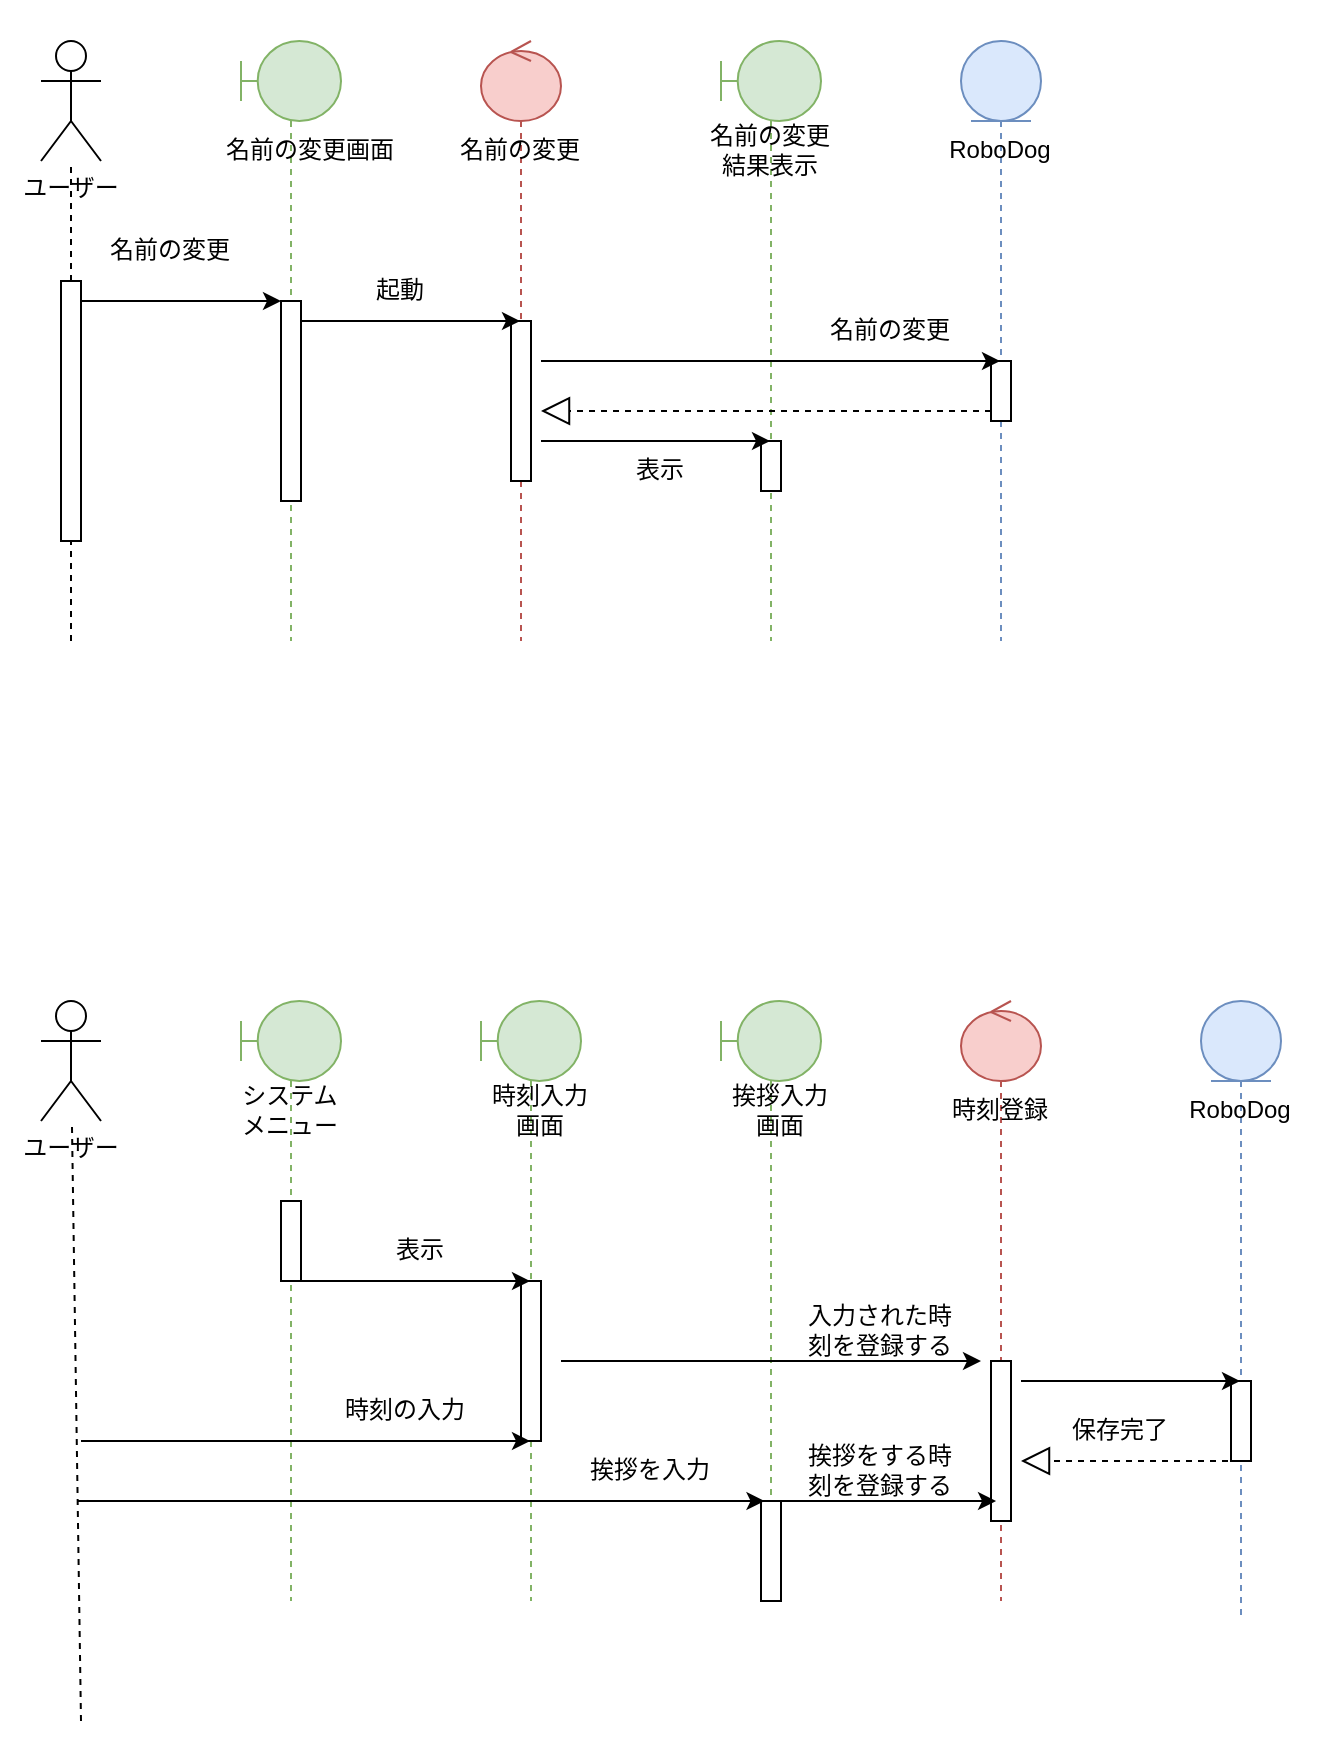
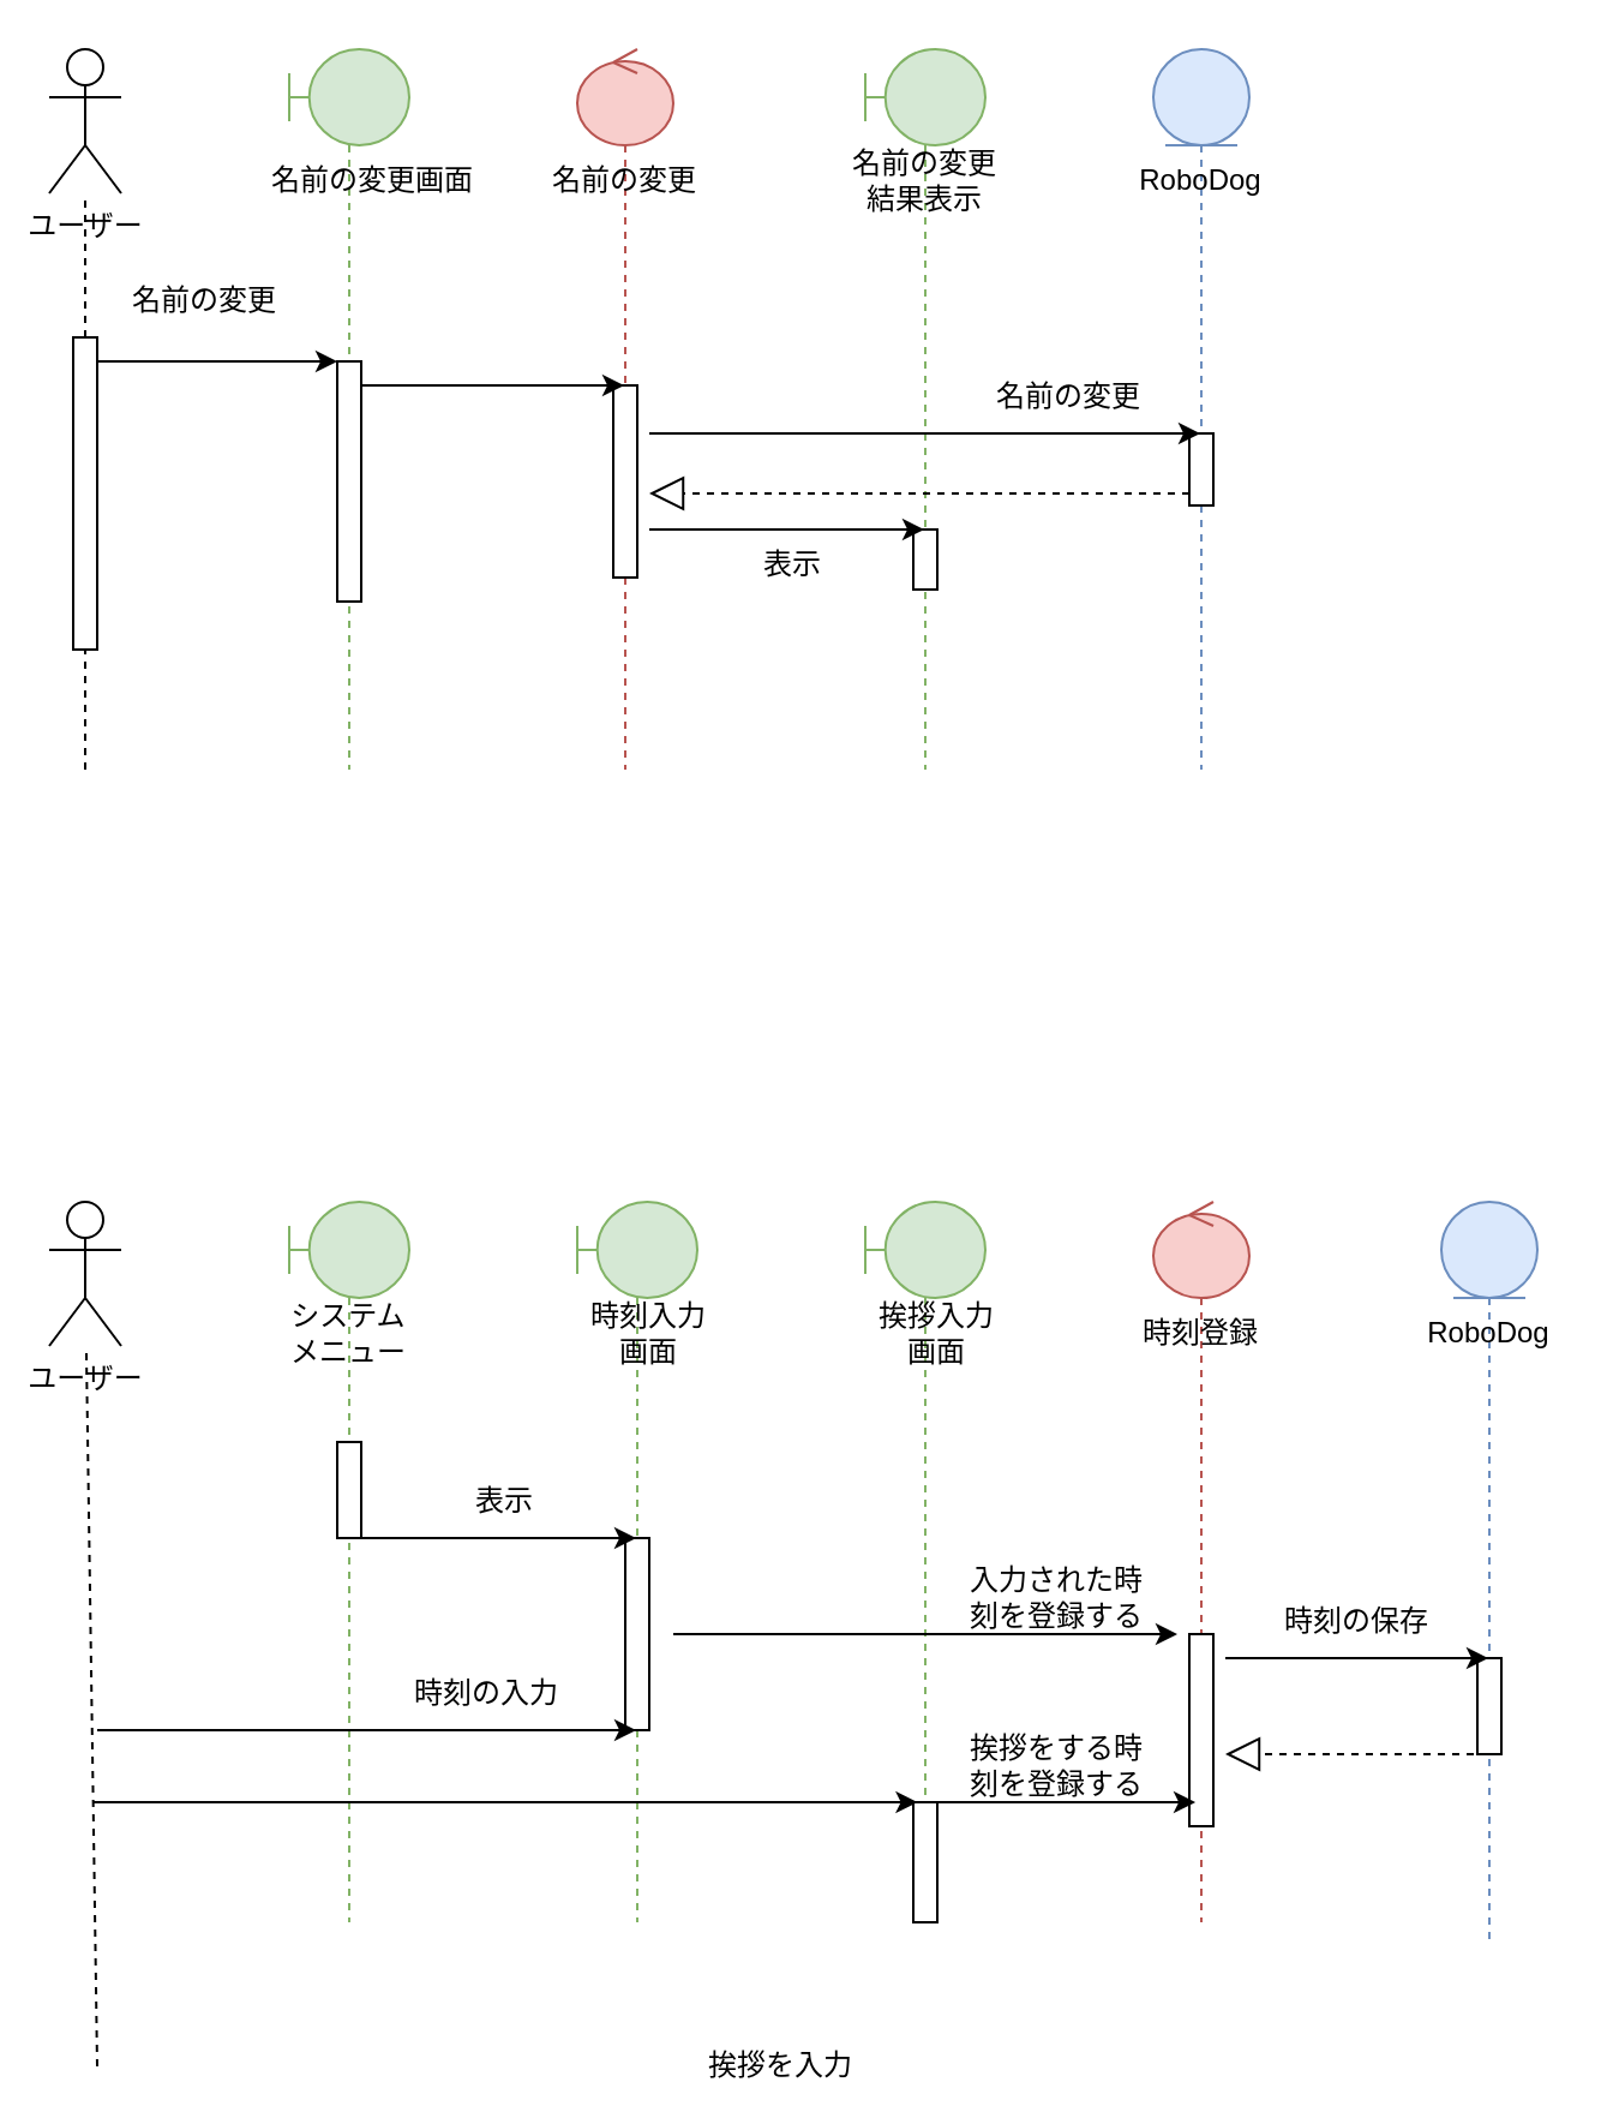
  <mxCell id="0" />
  <mxCell id="1" parent="0" />
  <mxCell id="2" value="" style="shape=umlLifeline;perimeter=lifelinePerimeter;whiteSpace=wrap;html=1;container=1;dropTarget=0;collapsible=0;recursiveResize=0;outlineConnect=0;portConstraint=eastwest;newEdgeStyle={&quot;curved&quot;:0,&quot;rounded&quot;:0};participant=umlBoundary;fillColor=#d5e8d4;strokeColor=#82b366;" vertex="1" parent="1"><mxGeometry x="120" y="20" width="50" height="300" as="geometry" /></mxCell>
  <mxCell id="3" value="" style="html=1;points=[[0,0,0,0,5],[0,1,0,0,-5],[1,0,0,0,5],[1,1,0,0,-5]];perimeter=orthogonalPerimeter;outlineConnect=0;targetShapes=umlLifeline;portConstraint=eastwest;newEdgeStyle={&quot;curved&quot;:0,&quot;rounded&quot;:0};" vertex="1" parent="2"><mxGeometry x="20" y="130" width="10" height="100" as="geometry" /></mxCell>
  <mxCell id="4" value="" style="shape=umlLifeline;perimeter=lifelinePerimeter;whiteSpace=wrap;html=1;container=1;dropTarget=0;collapsible=0;recursiveResize=0;outlineConnect=0;portConstraint=eastwest;newEdgeStyle={&quot;curved&quot;:0,&quot;rounded&quot;:0};participant=umlBoundary;fillColor=#d5e8d4;strokeColor=#82b366;" vertex="1" parent="1"><mxGeometry x="360" y="20" width="50" height="300" as="geometry" /></mxCell>
  <mxCell id="5" value="" style="html=1;points=[[0,0,0,0,5],[0,1,0,0,-5],[1,0,0,0,5],[1,1,0,0,-5]];perimeter=orthogonalPerimeter;outlineConnect=0;targetShapes=umlLifeline;portConstraint=eastwest;newEdgeStyle={&quot;curved&quot;:0,&quot;rounded&quot;:0};" vertex="1" parent="4"><mxGeometry x="20" y="200" width="10" height="25" as="geometry" /></mxCell>
  <mxCell id="6" value="" style="shape=umlLifeline;perimeter=lifelinePerimeter;whiteSpace=wrap;html=1;container=1;dropTarget=0;collapsible=0;recursiveResize=0;outlineConnect=0;portConstraint=eastwest;newEdgeStyle={&quot;curved&quot;:0,&quot;rounded&quot;:0};participant=umlControl;fillColor=#f8cecc;strokeColor=#b85450;" vertex="1" parent="1"><mxGeometry x="240" y="20" width="40" height="300" as="geometry" /></mxCell>
  <mxCell id="7" value="" style="html=1;points=[[0,0,0,0,5],[0,1,0,0,-5],[1,0,0,0,5],[1,1,0,0,-5]];perimeter=orthogonalPerimeter;outlineConnect=0;targetShapes=umlLifeline;portConstraint=eastwest;newEdgeStyle={&quot;curved&quot;:0,&quot;rounded&quot;:0};" vertex="1" parent="6"><mxGeometry x="15" y="140" width="10" height="80" as="geometry" /></mxCell>
  <mxCell id="8" value="ユーザー" style="shape=umlActor;verticalLabelPosition=bottom;verticalAlign=top;html=1;" vertex="1" parent="1"><mxGeometry x="20" y="20" width="30" height="60" as="geometry" /></mxCell>
  <mxCell id="9" value="" style="endArrow=none;dashed=1;html=1;rounded=0;" edge="1" parent="1" source="11" target="8"><mxGeometry width="50" height="50" relative="1" as="geometry"><mxPoint x="35" y="480" as="sourcePoint" /><mxPoint x="10" y="100" as="targetPoint" /></mxGeometry></mxCell>
  <mxCell id="10" value="" style="endArrow=none;dashed=1;html=1;rounded=0;" edge="1" parent="1" target="11"><mxGeometry width="50" height="50" relative="1" as="geometry"><mxPoint x="35" y="320" as="sourcePoint" /><mxPoint x="35" y="80" as="targetPoint" /></mxGeometry></mxCell>
  <mxCell id="11" value="" style="html=1;points=[[0,0,0,0,5],[0,1,0,0,-5],[1,0,0,0,5],[1,1,0,0,-5]];perimeter=orthogonalPerimeter;outlineConnect=0;targetShapes=umlLifeline;portConstraint=eastwest;newEdgeStyle={&quot;curved&quot;:0,&quot;rounded&quot;:0};" vertex="1" parent="1"><mxGeometry x="30" y="140" width="10" height="130" as="geometry" /></mxCell>
  <mxCell id="12" value="名前の変更画面" style="text;html=1;align=center;verticalAlign=middle;whiteSpace=wrap;rounded=0;" vertex="1" parent="1"><mxGeometry x="110" y="60" width="90" height="30" as="geometry" /></mxCell>
  <mxCell id="13" value="名前の変更" style="text;html=1;align=center;verticalAlign=middle;whiteSpace=wrap;rounded=0;" vertex="1" parent="1"><mxGeometry x="50" y="110" width="70" height="30" as="geometry" /></mxCell>
  <mxCell id="14" value="" style="shape=umlLifeline;perimeter=lifelinePerimeter;whiteSpace=wrap;html=1;container=1;dropTarget=0;collapsible=0;recursiveResize=0;outlineConnect=0;portConstraint=eastwest;newEdgeStyle={&quot;curved&quot;:0,&quot;rounded&quot;:0};participant=umlEntity;fillColor=#dae8fc;strokeColor=#6c8ebf;" vertex="1" parent="1"><mxGeometry x="480" y="20" width="40" height="300" as="geometry" /></mxCell>
  <mxCell id="15" value="" style="html=1;points=[[0,0,0,0,5],[0,1,0,0,-5],[1,0,0,0,5],[1,1,0,0,-5]];perimeter=orthogonalPerimeter;outlineConnect=0;targetShapes=umlLifeline;portConstraint=eastwest;newEdgeStyle={&quot;curved&quot;:0,&quot;rounded&quot;:0};" vertex="1" parent="14"><mxGeometry x="15" y="160" width="10" height="30" as="geometry" /></mxCell>
  <mxCell id="16" value="名前の変更" style="text;html=1;align=center;verticalAlign=middle;whiteSpace=wrap;rounded=0;" vertex="1" parent="1"><mxGeometry x="225" y="60" width="70" height="30" as="geometry" /></mxCell>
  <mxCell id="17" value="RoboDog" style="text;html=1;align=center;verticalAlign=middle;whiteSpace=wrap;rounded=0;" vertex="1" parent="1"><mxGeometry x="470" y="60" width="60" height="30" as="geometry" /></mxCell>
  <mxCell id="18" value="名前の変更結果表示" style="text;html=1;align=center;verticalAlign=middle;whiteSpace=wrap;rounded=0;" vertex="1" parent="1"><mxGeometry x="350" y="60" width="70" height="30" as="geometry" /></mxCell>
  <mxCell id="19" value="" style="endArrow=classic;html=1;rounded=0;" edge="1" parent="1"><mxGeometry width="50" height="50" relative="1" as="geometry"><mxPoint x="40" y="150" as="sourcePoint" /><mxPoint x="140" y="150" as="targetPoint" /></mxGeometry></mxCell>
  <mxCell id="20" value="" style="endArrow=classic;html=1;rounded=0;" edge="1" parent="1" source="3" target="6"><mxGeometry width="50" height="50" relative="1" as="geometry"><mxPoint x="180" y="150" as="sourcePoint" /><mxPoint x="230" y="150" as="targetPoint" /><Array as="points"><mxPoint x="190" y="160" /></Array></mxGeometry></mxCell>
  <mxCell id="21" value="" style="endArrow=classic;html=1;rounded=0;" edge="1" parent="1" target="4"><mxGeometry width="50" height="50" relative="1" as="geometry"><mxPoint x="270" y="220" as="sourcePoint" /><mxPoint x="500.45" y="220" as="targetPoint" /></mxGeometry></mxCell>
  <mxCell id="22" value="表示" style="text;html=1;align=center;verticalAlign=middle;whiteSpace=wrap;rounded=0;" vertex="1" parent="1"><mxGeometry x="300" y="220" width="60" height="30" as="geometry" /></mxCell>
- <mxCell id="23" value="起動" style="text;html=1;align=center;verticalAlign=middle;whiteSpace=wrap;rounded=0;" vertex="1" parent="1"><mxGeometry x="170" y="130" width="60" height="30" as="geometry" /></mxCell>
  <mxCell id="24" value="" style="endArrow=classic;html=1;rounded=0;" edge="1" parent="1" target="14"><mxGeometry width="50" height="50" relative="1" as="geometry"><mxPoint x="270" y="180" as="sourcePoint" /><mxPoint x="373.5" y="180" as="targetPoint" /></mxGeometry></mxCell>
  <mxCell id="25" value="" style="endArrow=block;dashed=1;endFill=0;endSize=12;html=1;rounded=0;exitX=0;exitY=1;exitDx=0;exitDy=-5;exitPerimeter=0;" edge="1" parent="1" source="15"><mxGeometry width="160" relative="1" as="geometry"><mxPoint x="430" y="185" as="sourcePoint" /><mxPoint x="270" y="205" as="targetPoint" /></mxGeometry></mxCell>
  <mxCell id="26" value="名前の変更" style="text;html=1;align=center;verticalAlign=middle;whiteSpace=wrap;rounded=0;" vertex="1" parent="1"><mxGeometry x="410" y="150" width="70" height="30" as="geometry" /></mxCell>
  <mxCell id="27" value="ユーザー" style="shape=umlActor;verticalLabelPosition=bottom;verticalAlign=top;html=1;" vertex="1" parent="1"><mxGeometry x="20" y="500" width="30" height="60" as="geometry" /></mxCell>
  <mxCell id="28" value="" style="shape=umlLifeline;perimeter=lifelinePerimeter;whiteSpace=wrap;html=1;container=1;dropTarget=0;collapsible=0;recursiveResize=0;outlineConnect=0;portConstraint=eastwest;newEdgeStyle={&quot;curved&quot;:0,&quot;rounded&quot;:0};participant=umlBoundary;fillColor=#d5e8d4;strokeColor=#82b366;" vertex="1" parent="1"><mxGeometry x="240" y="500" width="50" height="300" as="geometry" /></mxCell>
  <mxCell id="29" value="" style="html=1;points=[[0,0,0,0,5],[0,1,0,0,-5],[1,0,0,0,5],[1,1,0,0,-5]];perimeter=orthogonalPerimeter;outlineConnect=0;targetShapes=umlLifeline;portConstraint=eastwest;newEdgeStyle={&quot;curved&quot;:0,&quot;rounded&quot;:0};" vertex="1" parent="28"><mxGeometry x="20" y="140" width="10" height="80" as="geometry" /></mxCell>
  <mxCell id="30" value="" style="shape=umlLifeline;perimeter=lifelinePerimeter;whiteSpace=wrap;html=1;container=1;dropTarget=0;collapsible=0;recursiveResize=0;outlineConnect=0;portConstraint=eastwest;newEdgeStyle={&quot;curved&quot;:0,&quot;rounded&quot;:0};participant=umlBoundary;fillColor=#d5e8d4;strokeColor=#82b366;" vertex="1" parent="1"><mxGeometry x="120" y="500" width="50" height="300" as="geometry" /></mxCell>
  <mxCell id="31" value="" style="html=1;points=[[0,0,0,0,5],[0,1,0,0,-5],[1,0,0,0,5],[1,1,0,0,-5]];perimeter=orthogonalPerimeter;outlineConnect=0;targetShapes=umlLifeline;portConstraint=eastwest;newEdgeStyle={&quot;curved&quot;:0,&quot;rounded&quot;:0};" vertex="1" parent="30"><mxGeometry x="20" y="100" width="10" height="40" as="geometry" /></mxCell>
  <mxCell id="32" value="" style="shape=umlLifeline;perimeter=lifelinePerimeter;whiteSpace=wrap;html=1;container=1;dropTarget=0;collapsible=0;recursiveResize=0;outlineConnect=0;portConstraint=eastwest;newEdgeStyle={&quot;curved&quot;:0,&quot;rounded&quot;:0};participant=umlEntity;fillColor=#dae8fc;strokeColor=#6c8ebf;" vertex="1" parent="1"><mxGeometry x="600" y="500" width="40" height="310" as="geometry" /></mxCell>
  <mxCell id="33" value="" style="html=1;points=[[0,0,0,0,5],[0,1,0,0,-5],[1,0,0,0,5],[1,1,0,0,-5]];perimeter=orthogonalPerimeter;outlineConnect=0;targetShapes=umlLifeline;portConstraint=eastwest;newEdgeStyle={&quot;curved&quot;:0,&quot;rounded&quot;:0};" vertex="1" parent="32"><mxGeometry x="15" y="190" width="10" height="40" as="geometry" /></mxCell>
  <mxCell id="34" value="RoboDog" style="text;html=1;align=center;verticalAlign=middle;whiteSpace=wrap;rounded=0;" vertex="1" parent="1"><mxGeometry x="590" y="540" width="60" height="30" as="geometry" /></mxCell>
  <mxCell id="35" value="" style="shape=umlLifeline;perimeter=lifelinePerimeter;whiteSpace=wrap;html=1;container=1;dropTarget=0;collapsible=0;recursiveResize=0;outlineConnect=0;portConstraint=eastwest;newEdgeStyle={&quot;curved&quot;:0,&quot;rounded&quot;:0};participant=umlControl;fillColor=#f8cecc;strokeColor=#b85450;" vertex="1" parent="1"><mxGeometry x="480" y="500" width="40" height="300" as="geometry" /></mxCell>
  <mxCell id="36" value="" style="html=1;points=[[0,0,0,0,5],[0,1,0,0,-5],[1,0,0,0,5],[1,1,0,0,-5]];perimeter=orthogonalPerimeter;outlineConnect=0;targetShapes=umlLifeline;portConstraint=eastwest;newEdgeStyle={&quot;curved&quot;:0,&quot;rounded&quot;:0};" vertex="1" parent="35"><mxGeometry x="15" y="180" width="10" height="80" as="geometry" /></mxCell>
  <mxCell id="37" value="時刻登録" style="text;html=1;align=center;verticalAlign=middle;whiteSpace=wrap;rounded=0;" vertex="1" parent="1"><mxGeometry x="470" y="540" width="60" height="30" as="geometry" /></mxCell>
  <mxCell id="38" value="システムメニュー" style="text;html=1;align=center;verticalAlign=middle;whiteSpace=wrap;rounded=0;" vertex="1" parent="1"><mxGeometry x="115" y="540" width="60" height="30" as="geometry" /></mxCell>
  <mxCell id="39" value="時刻入力画面" style="text;html=1;align=center;verticalAlign=middle;whiteSpace=wrap;rounded=0;" vertex="1" parent="1"><mxGeometry x="240" y="540" width="60" height="30" as="geometry" /></mxCell>
  <mxCell id="40" value="" style="shape=umlLifeline;perimeter=lifelinePerimeter;whiteSpace=wrap;html=1;container=1;dropTarget=0;collapsible=0;recursiveResize=0;outlineConnect=0;portConstraint=eastwest;newEdgeStyle={&quot;curved&quot;:0,&quot;rounded&quot;:0};participant=umlBoundary;fillColor=#d5e8d4;strokeColor=#82b366;" vertex="1" parent="1"><mxGeometry x="360" y="500" width="50" height="300" as="geometry" /></mxCell>
  <mxCell id="41" value="" style="html=1;points=[[0,0,0,0,5],[0,1,0,0,-5],[1,0,0,0,5],[1,1,0,0,-5]];perimeter=orthogonalPerimeter;outlineConnect=0;targetShapes=umlLifeline;portConstraint=eastwest;newEdgeStyle={&quot;curved&quot;:0,&quot;rounded&quot;:0};" vertex="1" parent="40"><mxGeometry x="20" y="250" width="10" height="50" as="geometry" /></mxCell>
  <mxCell id="42" value="挨拶入力画面" style="text;html=1;align=center;verticalAlign=middle;whiteSpace=wrap;rounded=0;" vertex="1" parent="1"><mxGeometry x="360" y="540" width="60" height="30" as="geometry" /></mxCell>
  <mxCell id="43" value="" style="endArrow=none;dashed=1;html=1;rounded=0;" edge="1" parent="1" target="27"><mxGeometry width="50" height="50" relative="1" as="geometry"><mxPoint x="40" y="860" as="sourcePoint" /><mxPoint x="40" y="610" as="targetPoint" /></mxGeometry></mxCell>
  <mxCell id="44" value="" style="endArrow=classic;html=1;rounded=0;" edge="1" parent="1" source="30" target="28"><mxGeometry width="50" height="50" relative="1" as="geometry"><mxPoint x="180" y="630" as="sourcePoint" /><mxPoint x="540" y="670" as="targetPoint" /><Array as="points"><mxPoint x="150" y="640" /></Array></mxGeometry></mxCell>
  <mxCell id="45" value="表示" style="text;html=1;align=center;verticalAlign=middle;whiteSpace=wrap;rounded=0;" vertex="1" parent="1"><mxGeometry x="180" y="610" width="60" height="30" as="geometry" /></mxCell>
  <mxCell id="46" value="" style="endArrow=classic;html=1;rounded=0;" edge="1" parent="1" target="28"><mxGeometry width="50" height="50" relative="1" as="geometry"><mxPoint x="40" y="720" as="sourcePoint" /><mxPoint x="450" y="700" as="targetPoint" /></mxGeometry></mxCell>
  <mxCell id="47" value="時刻の入力" style="text;html=1;align=center;verticalAlign=middle;whiteSpace=wrap;rounded=0;" vertex="1" parent="1"><mxGeometry x="170" y="690" width="65" height="30" as="geometry" /></mxCell>
  <mxCell id="48" value="" style="endArrow=classic;html=1;rounded=0;" edge="1" parent="1"><mxGeometry width="50" height="50" relative="1" as="geometry"><mxPoint x="280" y="680" as="sourcePoint" /><mxPoint x="490" y="680" as="targetPoint" /></mxGeometry></mxCell>
  <mxCell id="49" value="入力された時刻を登録する" style="text;html=1;align=center;verticalAlign=middle;whiteSpace=wrap;rounded=0;" vertex="1" parent="1"><mxGeometry x="400" y="650" width="80" height="30" as="geometry" /></mxCell>
  <mxCell id="50" value="" style="endArrow=classic;html=1;rounded=0;" edge="1" parent="1"><mxGeometry width="50" height="50" relative="1" as="geometry"><mxPoint x="510" y="690" as="sourcePoint" /><mxPoint x="619.5" y="690" as="targetPoint" /></mxGeometry></mxCell>
+ <mxCell id="51" value="時刻の保存" style="text;html=1;align=center;verticalAlign=middle;whiteSpace=wrap;rounded=0;" vertex="1" parent="1"><mxGeometry x="530" y="660" width="70" height="30" as="geometry" /></mxCell>
  <mxCell id="52" value="" style="endArrow=block;dashed=1;endFill=0;endSize=12;html=1;rounded=0;" edge="1" parent="1" source="32"><mxGeometry width="160" relative="1" as="geometry"><mxPoint x="350" y="730" as="sourcePoint" /><mxPoint x="510" y="730" as="targetPoint" /></mxGeometry></mxCell>
- <mxCell id="53" value="保存完了" style="text;html=1;align=center;verticalAlign=middle;whiteSpace=wrap;rounded=0;" vertex="1" parent="1"><mxGeometry x="530" y="700" width="60" height="30" as="geometry" /></mxCell>
  <mxCell id="54" value="" style="endArrow=classic;html=1;rounded=0;" edge="1" parent="1"><mxGeometry width="50" height="50" relative="1" as="geometry"><mxPoint x="382.477" y="750" as="sourcePoint" /><mxPoint x="497.53" y="750" as="targetPoint" /></mxGeometry></mxCell>
  <mxCell id="55" value="挨拶をする時刻を登録する" style="text;html=1;align=center;verticalAlign=middle;whiteSpace=wrap;rounded=0;" vertex="1" parent="1"><mxGeometry x="400" y="720" width="80" height="30" as="geometry" /></mxCell>
  <mxCell id="56" value="" style="endArrow=classic;html=1;rounded=0;" edge="1" parent="1"><mxGeometry width="50" height="50" relative="1" as="geometry"><mxPoint x="38.25" y="750" as="sourcePoint" /><mxPoint x="381.75" y="750" as="targetPoint" /></mxGeometry></mxCell>
- <mxCell id="57" value="挨拶を入力" style="text;html=1;align=center;verticalAlign=middle;whiteSpace=wrap;rounded=0;" vertex="1" parent="1"><mxGeometry x="290" y="720" width="70" height="30" as="geometry" /></mxCell>
+ <mxCell id="57" value="挨拶を入力" style="text;html=1;align=center;verticalAlign=middle;whiteSpace=wrap;rounded=0;" vertex="1" parent="1"><mxGeometry x="290" y="845" width="70" height="30" as="geometry" /></mxCell>
